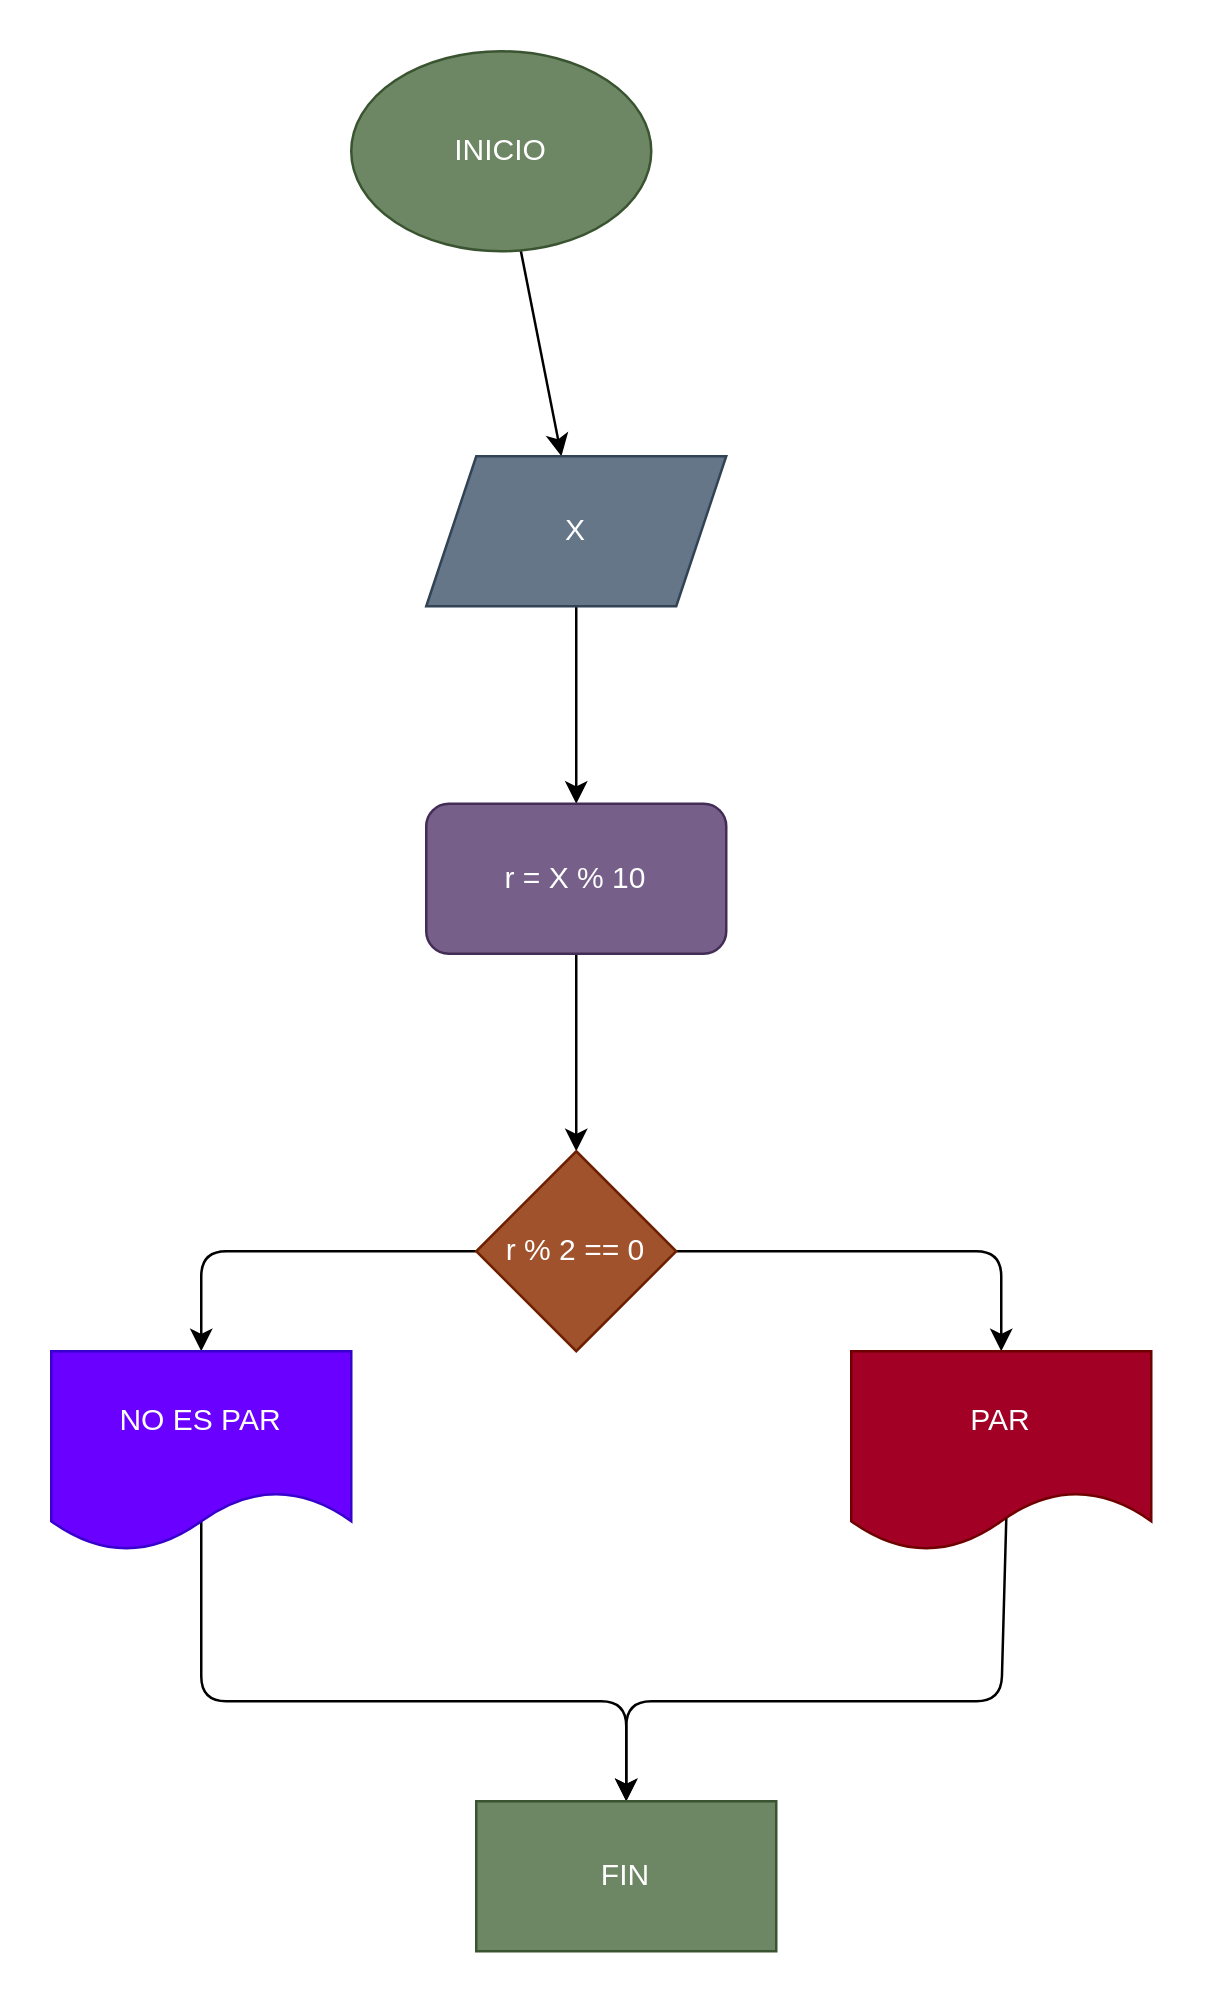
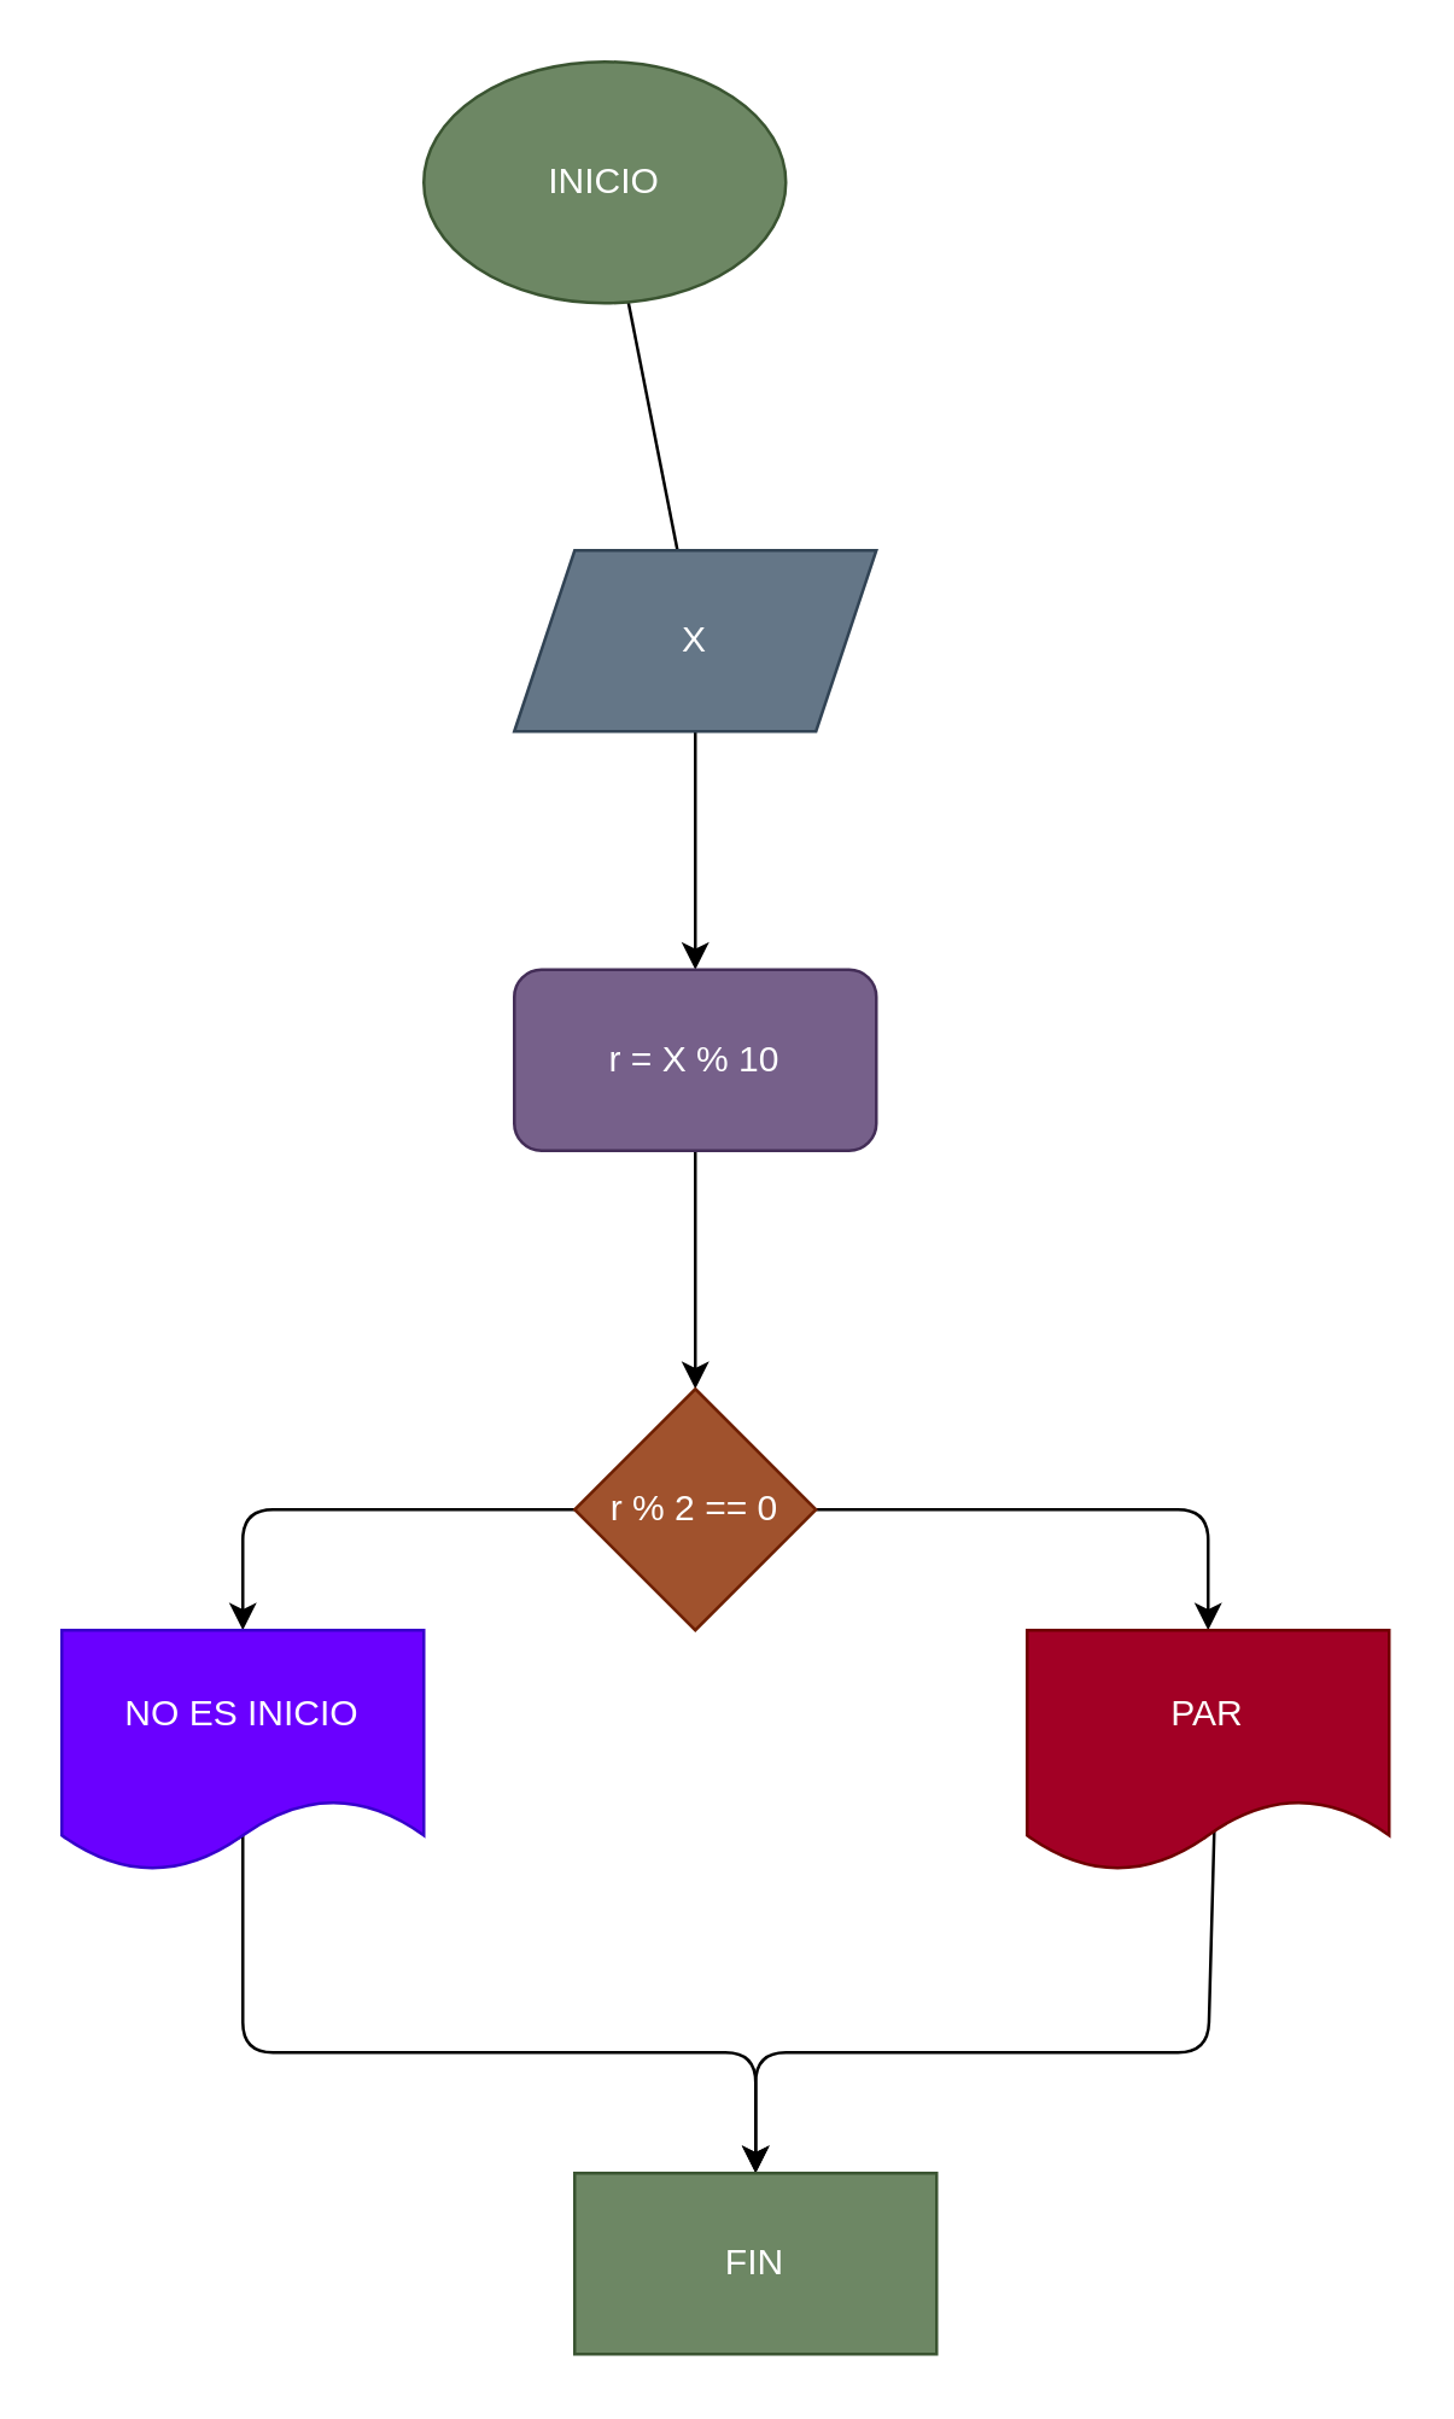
  <mxCell id="0" />
  <mxCell id="1" parent="0" />
- <mxCell id="2" value="" style="edgeStyle=none;html=1;" parent="1" source="3" target="5" edge="1"><mxGeometry relative="1" as="geometry" /></mxCell>
+ <mxCell id="2" value="" style="edgeStyle=none;html=1;endArrow=none;" parent="1" source="3" target="5" edge="1"><mxGeometry relative="1" as="geometry" /></mxCell>
  <mxCell id="3" value="INICIO" style="ellipse;whiteSpace=wrap;html=1;fillColor=#6d8764;fontColor=#ffffff;strokeColor=#3A5431;" parent="1" vertex="1"><mxGeometry x="140" y="20" width="120" height="80" as="geometry" /></mxCell>
  <mxCell id="4" value="" style="edgeStyle=none;html=1;" parent="1" source="5" target="7" edge="1"><mxGeometry relative="1" as="geometry" /></mxCell>
  <mxCell id="5" value="X" style="shape=parallelogram;perimeter=parallelogramPerimeter;whiteSpace=wrap;html=1;fixedSize=1;fillColor=#647687;fontColor=#ffffff;strokeColor=#314354;" parent="1" vertex="1"><mxGeometry x="170" y="182" width="120" height="60" as="geometry" /></mxCell>
  <mxCell id="6" value="" style="edgeStyle=none;html=1;" parent="1" source="7" target="10" edge="1"><mxGeometry relative="1" as="geometry" /></mxCell>
  <mxCell id="7" value="r = X % 10" style="whiteSpace=wrap;html=1;fillColor=#76608a;fontColor=#ffffff;strokeColor=#432D57;rounded=1;" parent="1" vertex="1"><mxGeometry x="170" y="321" width="120" height="60" as="geometry" /></mxCell>
  <mxCell id="8" value="" style="edgeStyle=none;html=1;" parent="1" source="10" target="15" edge="1"><mxGeometry relative="1" as="geometry"><Array as="points"><mxPoint x="400" y="500" /></Array><mxPoint x="400" y="540" as="targetPoint" /></mxGeometry></mxCell>
  <mxCell id="9" value="" style="edgeStyle=none;html=1;entryX=0.5;entryY=0;entryDx=0;entryDy=0;" parent="1" source="10" target="14" edge="1"><mxGeometry relative="1" as="geometry"><Array as="points"><mxPoint x="80" y="500" /></Array><mxPoint x="80" y="540" as="targetPoint" /></mxGeometry></mxCell>
  <mxCell id="10" value="r % 2 == 0" style="rhombus;whiteSpace=wrap;html=1;fillColor=#a0522d;fontColor=#ffffff;strokeColor=#6D1F00;" parent="1" vertex="1"><mxGeometry x="190" y="460" width="80" height="80" as="geometry" /></mxCell>
  <mxCell id="11" style="edgeStyle=none;html=1;exitX=0.517;exitY=0.825;exitDx=0;exitDy=0;exitPerimeter=0;" parent="1" source="15" target="13" edge="1"><mxGeometry relative="1" as="geometry"><Array as="points"><mxPoint x="400" y="680" /><mxPoint x="250" y="680" /></Array><mxPoint x="400.96" y="610" as="sourcePoint" /></mxGeometry></mxCell>
  <mxCell id="12" value="" style="edgeStyle=none;html=1;" parent="1" target="13" edge="1"><mxGeometry relative="1" as="geometry"><Array as="points"><mxPoint x="80" y="680" /><mxPoint x="250" y="680" /></Array><mxPoint x="80" y="600" as="sourcePoint" /></mxGeometry></mxCell>
  <mxCell id="13" value="FIN" style="whiteSpace=wrap;html=1;fillColor=#6d8764;fontColor=#ffffff;strokeColor=#3A5431;rounded=0;" parent="1" vertex="1"><mxGeometry x="190" y="720" width="120" height="60" as="geometry" /></mxCell>
- <mxCell id="14" value="NO ES PAR" style="shape=document;whiteSpace=wrap;html=1;boundedLbl=1;fillColor=#6a00ff;fontColor=#ffffff;strokeColor=#3700CC;" parent="1" vertex="1"><mxGeometry x="20" y="540" width="120" height="80" as="geometry" /></mxCell>
+ <mxCell id="14" value="NO ES INICIO" style="shape=document;whiteSpace=wrap;html=1;boundedLbl=1;fillColor=#6a00ff;fontColor=#ffffff;strokeColor=#3700CC;" parent="1" vertex="1"><mxGeometry x="20" y="540" width="120" height="80" as="geometry" /></mxCell>
  <mxCell id="15" value="PAR" style="shape=document;whiteSpace=wrap;html=1;boundedLbl=1;fillColor=#a20025;strokeColor=#6F0000;fontColor=#ffffff;" parent="1" vertex="1"><mxGeometry x="340" y="540" width="120" height="80" as="geometry" /></mxCell>
